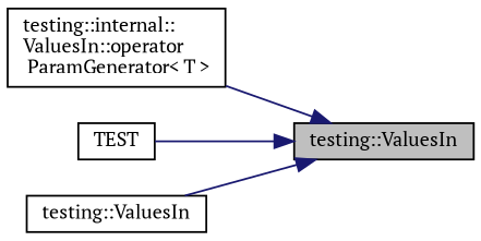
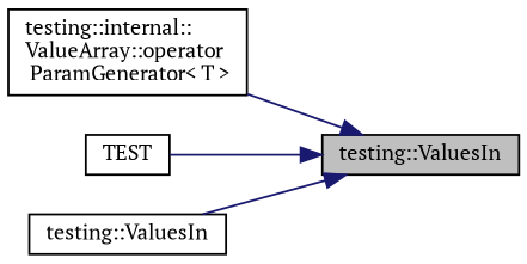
  digraph {
    rankdir=RL
    fontname="PT Serif"
    node [color=black fontname="PT Serif" fontsize=10 shape=record]
    edge [color=midnightblue dir=back fontname="PT Serif" fontsize=10 labelfontname=Helvetica labelfontsize=10 style=solid]
    n1 [fillcolor=grey75 fontcolor=black height=0.2 label="testing::ValuesIn" style=filled width=0.4]
-   n2 [height=0.2 label="testing::internal::\lValuesIn::operator\l ParamGenerator\< T \>" width=0.4]
+   n2 [height=0.2 label="testing::internal::\lValueArray::operator\l ParamGenerator\< T \>" width=0.4]
    n3 [height=0.2 label=TEST width=0.4]
    n4 [height=0.2 label="testing::ValuesIn" width=0.4]
    n1 -> n2
    n1 -> n3
    n1 -> n4
  }
